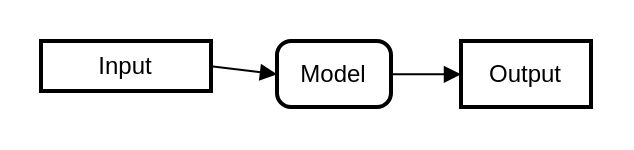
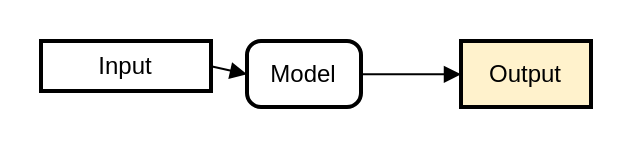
  <mxCell id="0" />
  <mxCell id="1" parent="0" />
  <mxCell id="2" value="Input" style="whiteSpace=wrap;strokeWidth=2;" vertex="1" parent="1"><mxGeometry x="20" y="20" width="85" height="25" as="geometry" /></mxCell>
- <mxCell id="3" value="Model" style="rounded=1;absoluteArcSize=1;arcSize=14;whiteSpace=wrap;strokeWidth=2;" vertex="1" parent="1"><mxGeometry x="138" y="20" width="57" height="33" as="geometry" /></mxCell>
- <mxCell id="4" value="Output" style="whiteSpace=wrap;strokeWidth=2;" vertex="1" parent="1"><mxGeometry x="230" width="65" height="33" as="geometry" y="20" /></mxCell>
+ <mxCell id="3" value="Model" style="rounded=1;absoluteArcSize=1;arcSize=14;whiteSpace=wrap;strokeWidth=2;" vertex="1" parent="1"><mxGeometry x="123" width="57" height="33" as="geometry" y="20" /></mxCell>
+ <mxCell id="4" value="Output" style="whiteSpace=wrap;strokeWidth=2;fillColor=#fff2cc;" vertex="1" parent="1"><mxGeometry x="230" width="65" height="33" as="geometry" y="20" /></mxCell>
  <mxCell id="5" value="" style="curved=1;startArrow=none;endArrow=block;exitX=0.991;exitY=0.505;entryX=-0.008;entryY=0.505;" edge="1" parent="1" source="2" target="3"><mxGeometry relative="1" as="geometry"><Array as="points" /></mxGeometry></mxCell>
  <mxCell id="6" value="" style="curved=1;startArrow=none;endArrow=block;exitX=0.997;exitY=0.505;entryX=-0.003;entryY=0.505;" edge="1" parent="1" source="3" target="4"><mxGeometry relative="1" as="geometry"><Array as="points" /></mxGeometry></mxCell>
